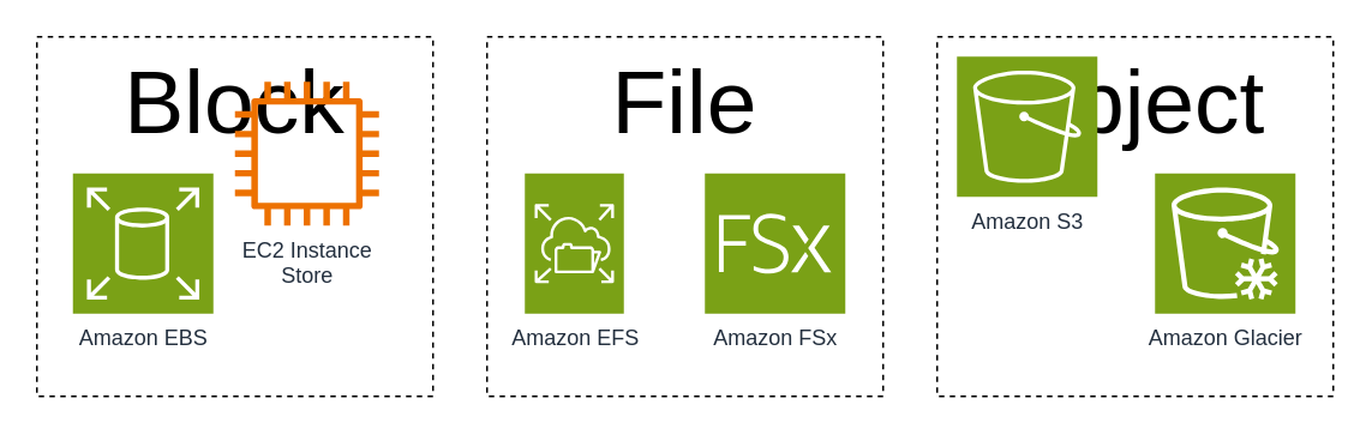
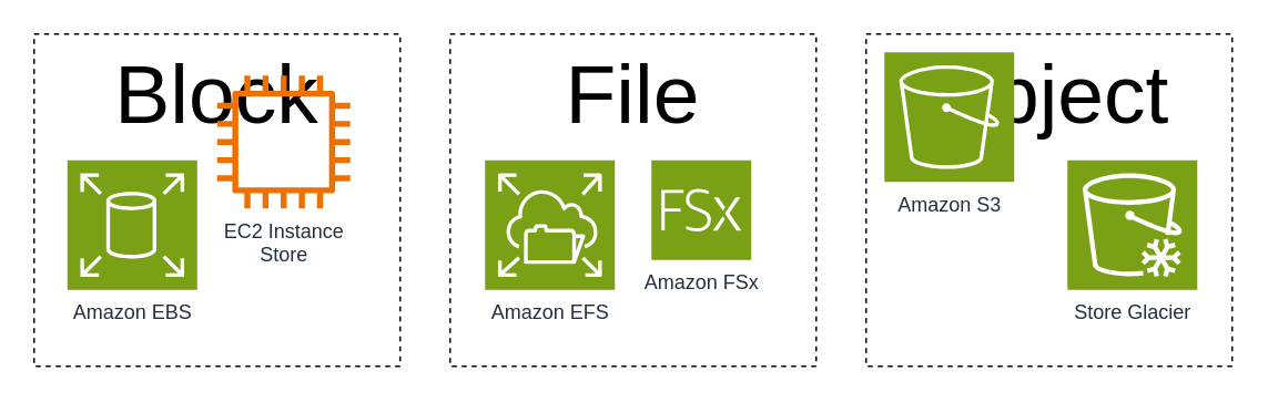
  <mxCell id="0" />
  <mxCell id="1" parent="0" />
  <mxCell id="2" value="Block" style="rounded=0;whiteSpace=wrap;html=1;dashed=1;verticalAlign=top;fontSize=50;fillColor=none;" vertex="1" parent="1"><mxGeometry x="20" y="20" width="220" height="200" as="geometry" /></mxCell>
  <mxCell id="3" value="Amazon EBS" style="sketch=0;points=[[0,0,0],[0.25,0,0],[0.5,0,0],[0.75,0,0],[1,0,0],[0,1,0],[0.25,1,0],[0.5,1,0],[0.75,1,0],[1,1,0],[0,0.25,0],[0,0.5,0],[0,0.75,0],[1,0.25,0],[1,0.5,0],[1,0.75,0]];outlineConnect=0;fontColor=#232F3E;fillColor=#7AA116;strokeColor=#ffffff;dashed=0;verticalLabelPosition=bottom;verticalAlign=top;align=center;html=1;fontSize=12;fontStyle=0;aspect=fixed;shape=mxgraph.aws4.resourceIcon;resIcon=mxgraph.aws4.elastic_block_store;" vertex="1" parent="1"><mxGeometry x="40" y="96" width="78" height="78" as="geometry" /></mxCell>
  <mxCell id="4" value="EC2 Instance&lt;div&gt;Store&lt;/div&gt;" style="sketch=0;outlineConnect=0;fontColor=#232F3E;gradientColor=none;fillColor=#ED7100;strokeColor=none;dashed=0;verticalLabelPosition=bottom;verticalAlign=top;align=center;html=1;fontSize=12;fontStyle=0;aspect=fixed;pointerEvents=1;shape=mxgraph.aws4.instance2;" vertex="1" parent="1"><mxGeometry x="130" y="45" width="80" height="80" as="geometry" /></mxCell>
  <mxCell id="5" value="File" style="rounded=0;whiteSpace=wrap;html=1;dashed=1;verticalAlign=top;fontSize=50;fillColor=none;" vertex="1" parent="1"><mxGeometry x="270" y="20" width="220" height="200" as="geometry" /></mxCell>
  <mxCell id="6" value="Object" style="rounded=0;whiteSpace=wrap;html=1;dashed=1;verticalAlign=top;fontSize=50;fillColor=none;" vertex="1" parent="1"><mxGeometry x="520" y="20" width="220" height="200" as="geometry" /></mxCell>
- <mxCell id="7" value="Amazon EFS" style="sketch=0;points=[[0,0,0],[0.25,0,0],[0.5,0,0],[0.75,0,0],[1,0,0],[0,1,0],[0.25,1,0],[0.5,1,0],[0.75,1,0],[1,1,0],[0,0.25,0],[0,0.5,0],[0,0.75,0],[1,0.25,0],[1,0.5,0],[1,0.75,0]];outlineConnect=0;fontColor=#232F3E;fillColor=#7AA116;strokeColor=#ffffff;dashed=0;verticalLabelPosition=bottom;verticalAlign=top;align=center;html=1;fontSize=12;fontStyle=0;aspect=fixed;shape=mxgraph.aws4.resourceIcon;resIcon=mxgraph.aws4.elastic_file_system;" vertex="1" parent="1"><mxGeometry x="291" y="96" width="55" height="78" as="geometry" /></mxCell>
- <mxCell id="8" value="Amazon FSx" style="sketch=0;points=[[0,0,0],[0.25,0,0],[0.5,0,0],[0.75,0,0],[1,0,0],[0,1,0],[0.25,1,0],[0.5,1,0],[0.75,1,0],[1,1,0],[0,0.25,0],[0,0.5,0],[0,0.75,0],[1,0.25,0],[1,0.5,0],[1,0.75,0]];outlineConnect=0;fontColor=#232F3E;fillColor=#7AA116;strokeColor=#ffffff;dashed=0;verticalLabelPosition=bottom;verticalAlign=top;align=center;html=1;fontSize=12;fontStyle=0;aspect=fixed;shape=mxgraph.aws4.resourceIcon;resIcon=mxgraph.aws4.fsx;" vertex="1" parent="1"><mxGeometry x="391" y="96" width="78" height="78" as="geometry" /></mxCell>
+ <mxCell id="7" value="Amazon EFS" style="sketch=0;points=[[0,0,0],[0.25,0,0],[0.5,0,0],[0.75,0,0],[1,0,0],[0,1,0],[0.25,1,0],[0.5,1,0],[0.75,1,0],[1,1,0],[0,0.25,0],[0,0.5,0],[0,0.75,0],[1,0.25,0],[1,0.5,0],[1,0.75,0]];outlineConnect=0;fontColor=#232F3E;fillColor=#7AA116;strokeColor=#ffffff;dashed=0;verticalLabelPosition=bottom;verticalAlign=top;align=center;html=1;fontSize=12;fontStyle=0;aspect=fixed;shape=mxgraph.aws4.resourceIcon;resIcon=mxgraph.aws4.elastic_file_system;" vertex="1" parent="1"><mxGeometry x="291" y="96" width="78" height="78" as="geometry" /></mxCell>
+ <mxCell id="8" value="Amazon FSx" style="sketch=0;points=[[0,0,0],[0.25,0,0],[0.5,0,0],[0.75,0,0],[1,0,0],[0,1,0],[0.25,1,0],[0.5,1,0],[0.75,1,0],[1,1,0],[0,0.25,0],[0,0.5,0],[0,0.75,0],[1,0.25,0],[1,0.5,0],[1,0.75,0]];outlineConnect=0;fontColor=#232F3E;fillColor=#7AA116;strokeColor=#ffffff;dashed=0;verticalLabelPosition=bottom;verticalAlign=top;align=center;html=1;fontSize=12;fontStyle=0;aspect=fixed;shape=mxgraph.aws4.resourceIcon;resIcon=mxgraph.aws4.fsx;" vertex="1" parent="1"><mxGeometry x="391" y="96" width="60" height="60" as="geometry" /></mxCell>
  <mxCell id="9" value="Amazon S3" style="sketch=0;points=[[0,0,0],[0.25,0,0],[0.5,0,0],[0.75,0,0],[1,0,0],[0,1,0],[0.25,1,0],[0.5,1,0],[0.75,1,0],[1,1,0],[0,0.25,0],[0,0.5,0],[0,0.75,0],[1,0.25,0],[1,0.5,0],[1,0.75,0]];outlineConnect=0;fontColor=#232F3E;fillColor=#7AA116;strokeColor=#ffffff;dashed=0;verticalLabelPosition=bottom;verticalAlign=top;align=center;html=1;fontSize=12;fontStyle=0;aspect=fixed;shape=mxgraph.aws4.resourceIcon;resIcon=mxgraph.aws4.s3;" vertex="1" parent="1"><mxGeometry x="531" y="31" width="78" height="78" as="geometry" /></mxCell>
- <mxCell id="10" value="Amazon Glacier" style="sketch=0;points=[[0,0,0],[0.25,0,0],[0.5,0,0],[0.75,0,0],[1,0,0],[0,1,0],[0.25,1,0],[0.5,1,0],[0.75,1,0],[1,1,0],[0,0.25,0],[0,0.5,0],[0,0.75,0],[1,0.25,0],[1,0.5,0],[1,0.75,0]];outlineConnect=0;fontColor=#232F3E;fillColor=#7AA116;strokeColor=#ffffff;dashed=0;verticalLabelPosition=bottom;verticalAlign=top;align=center;html=1;fontSize=12;fontStyle=0;aspect=fixed;shape=mxgraph.aws4.resourceIcon;resIcon=mxgraph.aws4.glacier;" vertex="1" parent="1"><mxGeometry x="641" y="96" width="78" height="78" as="geometry" /></mxCell>
+ <mxCell id="10" value="Store Glacier" style="sketch=0;points=[[0,0,0],[0.25,0,0],[0.5,0,0],[0.75,0,0],[1,0,0],[0,1,0],[0.25,1,0],[0.5,1,0],[0.75,1,0],[1,1,0],[0,0.25,0],[0,0.5,0],[0,0.75,0],[1,0.25,0],[1,0.5,0],[1,0.75,0]];outlineConnect=0;fontColor=#232F3E;fillColor=#7AA116;strokeColor=#ffffff;dashed=0;verticalLabelPosition=bottom;verticalAlign=top;align=center;html=1;fontSize=12;fontStyle=0;aspect=fixed;shape=mxgraph.aws4.resourceIcon;resIcon=mxgraph.aws4.glacier;" vertex="1" parent="1"><mxGeometry x="641" y="96" width="78" height="78" as="geometry" /></mxCell>
